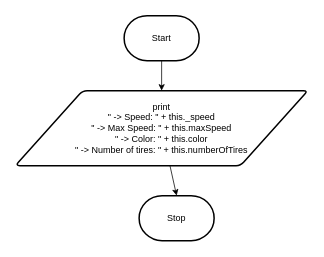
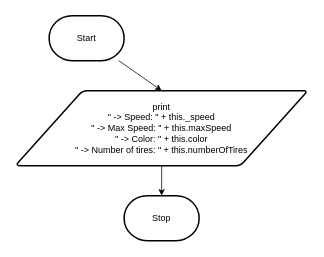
  <mxCell id="0" />
  <mxCell id="1" parent="0" />
  <mxCell id="2" style="edgeStyle=none;html=1;entryX=0.5;entryY=0;entryDx=0;entryDy=0;" edge="1" parent="1" source="3" target="5"><mxGeometry relative="1" as="geometry" /></mxCell>
- <mxCell id="3" value="Start" style="strokeWidth=2;html=1;shape=mxgraph.flowchart.terminator;whiteSpace=wrap;" vertex="1" parent="1"><mxGeometry x="165" y="20" width="100" height="60" as="geometry" /></mxCell>
+ <mxCell id="3" value="Start" style="strokeWidth=2;html=1;shape=mxgraph.flowchart.terminator;whiteSpace=wrap;" vertex="1" parent="1"><mxGeometry x="65" y="20" width="100" height="60" as="geometry" /></mxCell>
  <mxCell id="4" style="edgeStyle=none;html=1;entryX=0.5;entryY=0;entryDx=0;entryDy=0;entryPerimeter=0;" edge="1" parent="1" source="5" target="6"><mxGeometry relative="1" as="geometry" /></mxCell>
  <mxCell id="5" value="print&lt;br&gt;&quot; -&amp;gt; Speed: &quot; + this._speed&lt;br&gt;&quot; -&amp;gt; Max Speed: &quot; + this.maxSpeed&lt;br&gt;&quot; -&amp;gt; Color: &quot; + this.color&lt;br&gt;&lt;div&gt;&quot; -&amp;gt; Number of tires: &quot; + this.numberOfTires&lt;/div&gt;" style="shape=parallelogram;html=1;strokeWidth=2;perimeter=parallelogramPerimeter;whiteSpace=wrap;rounded=1;arcSize=12;size=0.23;" vertex="1" parent="1"><mxGeometry x="20" y="120" width="390" height="100" as="geometry" /></mxCell>
- <mxCell id="6" value="Stop" style="strokeWidth=2;html=1;shape=mxgraph.flowchart.terminator;whiteSpace=wrap;" vertex="1" parent="1"><mxGeometry x="185" y="260" width="100" height="60" as="geometry" /></mxCell>
+ <mxCell id="6" value="Stop" style="strokeWidth=2;html=1;shape=mxgraph.flowchart.terminator;whiteSpace=wrap;" vertex="1" parent="1"><mxGeometry x="165" y="260" width="100" height="60" as="geometry" /></mxCell>
